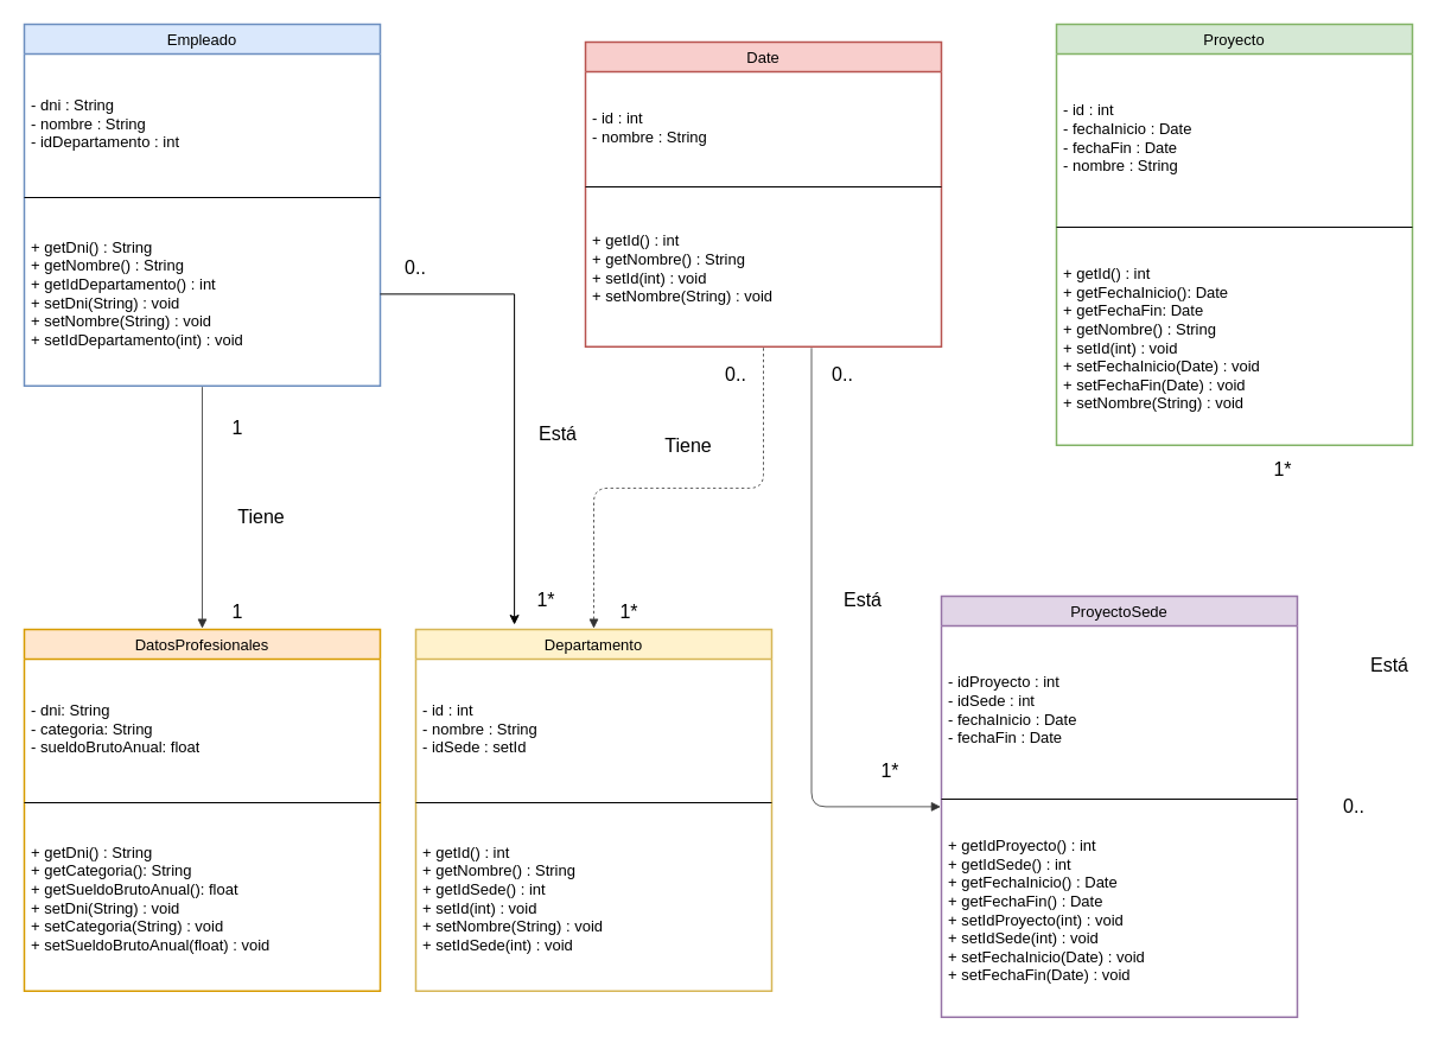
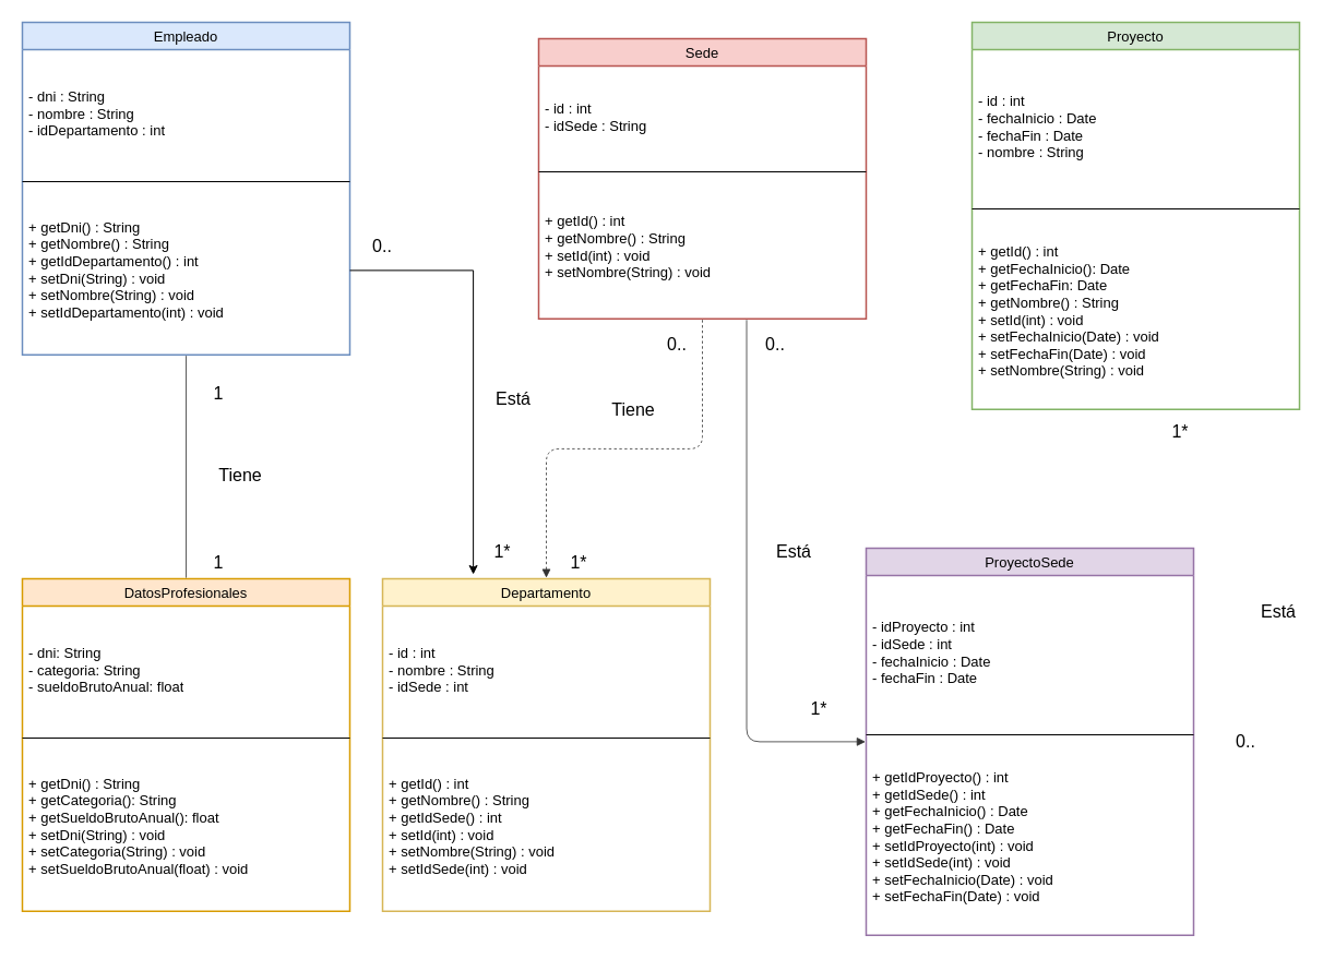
  <mxCell id="0" />
  <mxCell id="1" parent="0" />
  <mxCell id="2" value="DatosProfesionales" style="html=1;overflow=block;blockSpacing=1;swimlane;childLayout=stackLayout;horizontal=1;horizontalStack=0;resizeParent=1;resizeParentMax=0;resizeLast=0;collapsible=0;fontStyle=0;marginBottom=0;swimlaneFillColor=#ffffff;startSize=25;whiteSpace=wrap;fontSize=13;align=center;spacing=0;strokeColor=#d79b00;strokeOpacity=100;fillOpacity=100;fillColor=#ffe6cc;strokeWidth=1.5;" parent="1" vertex="1"><mxGeometry x="20" y="530" width="300" height="304.75" as="geometry" /></mxCell>
  <mxCell id="3" value="- dni: String&#10;- categoria: String&#10;- sueldoBrutoAnual: float" style="part=1;html=1;resizeHeight=0;strokeColor=none;fillColor=none;align=left;verticalAlign=middle;spacingLeft=4;spacingRight=4;overflow=hidden;rotatable=0;points=[[0,0.5],[1,0.5]];portConstraint=eastwest;swimlaneFillColor=#ffffff;strokeOpacity=100;fillOpacity=100;whiteSpace=wrap;fontSize=13;" parent="2" vertex="1"><mxGeometry y="25" width="300" height="117" as="geometry" /></mxCell>
  <mxCell id="4" value="" style="line;strokeWidth=1;fillColor=none;align=left;verticalAlign=middle;spacingTop=-1;spacingLeft=3;spacingRight=3;rotatable=0;labelPosition=right;points=[];portConstraint=eastwest;" parent="2" vertex="1"><mxGeometry y="142" width="300" height="8" as="geometry" /></mxCell>
  <mxCell id="5" value="+ getDni() : String&#10;+ getCategoria(): String&#10;+ getSueldoBrutoAnual(): float&#10;+ setDni(String) : void&#10;+ setCategoria(String) : void&#10;+ setSueldoBrutoAnual(float) : void" style="part=1;html=1;resizeHeight=0;strokeColor=none;fillColor=none;align=left;verticalAlign=middle;spacingLeft=4;spacingRight=4;overflow=hidden;rotatable=0;points=[[0,0.5],[1,0.5]];portConstraint=eastwest;swimlaneFillColor=#ffffff;strokeOpacity=100;fillOpacity=100;whiteSpace=wrap;fontSize=13;" parent="2" vertex="1"><mxGeometry y="150" width="300" height="154.75" as="geometry" /></mxCell>
  <mxCell id="6" value="Proyecto" style="html=1;overflow=block;blockSpacing=1;swimlane;childLayout=stackLayout;horizontal=1;horizontalStack=0;resizeParent=1;resizeParentMax=0;resizeLast=0;collapsible=0;fontStyle=0;marginBottom=0;swimlaneFillColor=#ffffff;startSize=25;whiteSpace=wrap;fontSize=13;align=center;spacing=0;strokeColor=#82b366;strokeOpacity=100;fillOpacity=100;fillColor=#d5e8d4;strokeWidth=1.5;" parent="1" vertex="1"><mxGeometry x="890" y="20" width="300" height="354.75" as="geometry" /></mxCell>
  <mxCell id="7" value="- id : int&#10;- fechaInicio : Date&#10;- fechaFin : Date&#10;- nombre : String" style="part=1;html=1;resizeHeight=0;strokeColor=none;fillColor=none;align=left;verticalAlign=middle;spacingLeft=4;spacingRight=4;overflow=hidden;rotatable=0;points=[[0,0.5],[1,0.5]];portConstraint=eastwest;swimlaneFillColor=#ffffff;strokeOpacity=100;fillOpacity=100;whiteSpace=wrap;fontSize=13;" parent="6" vertex="1"><mxGeometry y="25" width="300" height="142" as="geometry" /></mxCell>
  <mxCell id="8" value="" style="line;strokeWidth=1;fillColor=none;align=left;verticalAlign=middle;spacingTop=-1;spacingLeft=3;spacingRight=3;rotatable=0;labelPosition=right;points=[];portConstraint=eastwest;" parent="6" vertex="1"><mxGeometry y="167" width="300" height="8" as="geometry" /></mxCell>
  <mxCell id="9" value="+ getId() : int&#10;+ getFechaInicio(): Date&#10;+ getFechaFin: Date&#10;+ getNombre() : String&#10;+ setId(int) : void&#10;+ setFechaInicio(Date) : void&#10;+ setFechaFin(Date) : void&#10;+ setNombre(String) : void" style="part=1;html=1;resizeHeight=0;strokeColor=none;fillColor=none;align=left;verticalAlign=middle;spacingLeft=4;spacingRight=4;overflow=hidden;rotatable=0;points=[[0,0.5],[1,0.5]];portConstraint=eastwest;swimlaneFillColor=#ffffff;strokeOpacity=100;fillOpacity=100;whiteSpace=wrap;fontSize=13;" parent="6" vertex="1"><mxGeometry y="175" width="300" height="179.75" as="geometry" /></mxCell>
- <mxCell id="10" value="Date" style="html=1;overflow=block;blockSpacing=1;swimlane;childLayout=stackLayout;horizontal=1;horizontalStack=0;resizeParent=1;resizeParentMax=0;resizeLast=0;collapsible=0;fontStyle=0;marginBottom=0;swimlaneFillColor=#ffffff;startSize=25;whiteSpace=wrap;fontSize=13;align=center;spacing=0;strokeColor=#b85450;strokeOpacity=100;fillOpacity=100;fillColor=#f8cecc;strokeWidth=1.5;" parent="1" vertex="1"><mxGeometry x="493" y="35" width="300" height="256.75" as="geometry" /></mxCell>
- <mxCell id="11" value="- id : int&#10;- nombre : String" style="part=1;html=1;resizeHeight=0;strokeColor=none;fillColor=none;align=left;verticalAlign=middle;spacingLeft=4;spacingRight=4;overflow=hidden;rotatable=0;points=[[0,0.5],[1,0.5]];portConstraint=eastwest;swimlaneFillColor=#ffffff;strokeOpacity=100;fillOpacity=100;whiteSpace=wrap;fontSize=13;" parent="10" vertex="1"><mxGeometry y="25" width="300" height="93" as="geometry" /></mxCell>
+ <mxCell id="10" value="Sede" style="html=1;overflow=block;blockSpacing=1;swimlane;childLayout=stackLayout;horizontal=1;horizontalStack=0;resizeParent=1;resizeParentMax=0;resizeLast=0;collapsible=0;fontStyle=0;marginBottom=0;swimlaneFillColor=#ffffff;startSize=25;whiteSpace=wrap;fontSize=13;align=center;spacing=0;strokeColor=#b85450;strokeOpacity=100;fillOpacity=100;fillColor=#f8cecc;strokeWidth=1.5;" parent="1" vertex="1"><mxGeometry x="493" y="35" width="300" height="256.75" as="geometry" /></mxCell>
+ <mxCell id="11" value="- id : int&#10;- idSede : String" style="part=1;html=1;resizeHeight=0;strokeColor=none;fillColor=none;align=left;verticalAlign=middle;spacingLeft=4;spacingRight=4;overflow=hidden;rotatable=0;points=[[0,0.5],[1,0.5]];portConstraint=eastwest;swimlaneFillColor=#ffffff;strokeOpacity=100;fillOpacity=100;whiteSpace=wrap;fontSize=13;" parent="10" vertex="1"><mxGeometry y="25" width="300" height="93" as="geometry" /></mxCell>
  <mxCell id="12" value="" style="line;strokeWidth=1;fillColor=none;align=left;verticalAlign=middle;spacingTop=-1;spacingLeft=3;spacingRight=3;rotatable=0;labelPosition=right;points=[];portConstraint=eastwest;" parent="10" vertex="1"><mxGeometry y="118" width="300" height="8" as="geometry" /></mxCell>
  <mxCell id="13" value="+ getId() : int&#10;+ getNombre() : String&#10;+ setId(int) : void&#10;+ setNombre(String) : void" style="part=1;html=1;resizeHeight=0;strokeColor=none;fillColor=none;align=left;verticalAlign=middle;spacingLeft=4;spacingRight=4;overflow=hidden;rotatable=0;points=[[0,0.5],[1,0.5]];portConstraint=eastwest;swimlaneFillColor=#ffffff;strokeOpacity=100;fillOpacity=100;whiteSpace=wrap;fontSize=13;" parent="10" vertex="1"><mxGeometry y="126" width="300" height="130.75" as="geometry" /></mxCell>
  <mxCell id="14" value="Departamento" style="html=1;overflow=block;blockSpacing=1;swimlane;childLayout=stackLayout;horizontal=1;horizontalStack=0;resizeParent=1;resizeParentMax=0;resizeLast=0;collapsible=0;fontStyle=0;marginBottom=0;swimlaneFillColor=#ffffff;startSize=25;whiteSpace=wrap;fontSize=13;align=center;spacing=0;strokeColor=#d6b656;strokeOpacity=100;fillOpacity=100;fillColor=#fff2cc;strokeWidth=1.5;" parent="1" vertex="1"><mxGeometry x="350" y="530" width="300" height="304.75" as="geometry" /></mxCell>
- <mxCell id="15" value="- id : int&#10;- nombre : String&#10;- idSede : setId" style="part=1;html=1;resizeHeight=0;strokeColor=none;fillColor=none;align=left;verticalAlign=middle;spacingLeft=4;spacingRight=4;overflow=hidden;rotatable=0;points=[[0,0.5],[1,0.5]];portConstraint=eastwest;swimlaneFillColor=#ffffff;strokeOpacity=100;fillOpacity=100;whiteSpace=wrap;fontSize=13;" parent="14" vertex="1"><mxGeometry y="25" width="300" height="117" as="geometry" /></mxCell>
+ <mxCell id="15" value="- id : int&#10;- nombre : String&#10;- idSede : int" style="part=1;html=1;resizeHeight=0;strokeColor=none;fillColor=none;align=left;verticalAlign=middle;spacingLeft=4;spacingRight=4;overflow=hidden;rotatable=0;points=[[0,0.5],[1,0.5]];portConstraint=eastwest;swimlaneFillColor=#ffffff;strokeOpacity=100;fillOpacity=100;whiteSpace=wrap;fontSize=13;" parent="14" vertex="1"><mxGeometry y="25" width="300" height="117" as="geometry" /></mxCell>
  <mxCell id="16" value="" style="line;strokeWidth=1;fillColor=none;align=left;verticalAlign=middle;spacingTop=-1;spacingLeft=3;spacingRight=3;rotatable=0;labelPosition=right;points=[];portConstraint=eastwest;" parent="14" vertex="1"><mxGeometry y="142" width="300" height="8" as="geometry" /></mxCell>
  <mxCell id="17" value="+ getId() : int&#10;+ getNombre() : String&#10;+ getIdSede() : int&#10;+ setId(int) : void&#10;+ setNombre(String) : void&#10;+ setIdSede(int) : void" style="part=1;html=1;resizeHeight=0;strokeColor=none;fillColor=none;align=left;verticalAlign=middle;spacingLeft=4;spacingRight=4;overflow=hidden;rotatable=0;points=[[0,0.5],[1,0.5]];portConstraint=eastwest;swimlaneFillColor=#ffffff;strokeOpacity=100;fillOpacity=100;whiteSpace=wrap;fontSize=13;" parent="14" vertex="1"><mxGeometry y="150" width="300" height="154.75" as="geometry" /></mxCell>
  <mxCell id="18" value="Empleado" style="html=1;overflow=block;blockSpacing=1;swimlane;childLayout=stackLayout;horizontal=1;horizontalStack=0;resizeParent=1;resizeParentMax=0;resizeLast=0;collapsible=0;fontStyle=0;marginBottom=0;swimlaneFillColor=#ffffff;startSize=25;whiteSpace=wrap;fontSize=13;align=center;spacing=0;strokeColor=#6c8ebf;strokeOpacity=100;fillOpacity=100;fillColor=#dae8fc;strokeWidth=1.5;" parent="1" vertex="1"><mxGeometry x="20" y="20" width="300" height="304.75" as="geometry" /></mxCell>
  <mxCell id="19" value="- dni : String&#10;- nombre : String&#10;- idDepartamento : int" style="part=1;html=1;resizeHeight=0;strokeColor=none;fillColor=none;align=left;verticalAlign=middle;spacingLeft=4;spacingRight=4;overflow=hidden;rotatable=0;points=[[0,0.5],[1,0.5]];portConstraint=eastwest;swimlaneFillColor=#ffffff;strokeOpacity=100;fillOpacity=100;whiteSpace=wrap;fontSize=13;" parent="18" vertex="1"><mxGeometry y="25" width="300" height="117" as="geometry" /></mxCell>
  <mxCell id="20" value="" style="line;strokeWidth=1;fillColor=none;align=left;verticalAlign=middle;spacingTop=-1;spacingLeft=3;spacingRight=3;rotatable=0;labelPosition=right;points=[];portConstraint=eastwest;" parent="18" vertex="1"><mxGeometry y="142" width="300" height="8" as="geometry" /></mxCell>
  <mxCell id="21" value="+ getDni() : String&#10;+ getNombre() : String&#10;+ getIdDepartamento() : int&#10;+ setDni(String) : void&#10;+ setNombre(String) : void&#10;+ setIdDepartamento(int) : void" style="part=1;html=1;resizeHeight=0;strokeColor=none;fillColor=none;align=left;verticalAlign=middle;spacingLeft=4;spacingRight=4;overflow=hidden;rotatable=0;points=[[0,0.5],[1,0.5]];portConstraint=eastwest;swimlaneFillColor=#ffffff;strokeOpacity=100;fillOpacity=100;whiteSpace=wrap;fontSize=13;" parent="18" vertex="1"><mxGeometry y="150" width="300" height="154.75" as="geometry" /></mxCell>
  <mxCell id="22" value="ProyectoSede" style="html=1;overflow=block;blockSpacing=1;swimlane;childLayout=stackLayout;horizontal=1;horizontalStack=0;resizeParent=1;resizeParentMax=0;resizeLast=0;collapsible=0;fontStyle=0;marginBottom=0;swimlaneFillColor=#ffffff;startSize=25;whiteSpace=wrap;fontSize=13;align=center;spacing=0;strokeColor=#9673a6;strokeOpacity=100;fillOpacity=100;fillColor=#e1d5e7;strokeWidth=1.5;" parent="1" vertex="1"><mxGeometry x="793" y="502" width="300" height="354.75" as="geometry" /></mxCell>
  <mxCell id="23" value="- idProyecto : int&#10;- idSede : int&#10;- fechaInicio : Date&#10;- fechaFin : Date" style="part=1;html=1;resizeHeight=0;strokeColor=none;fillColor=none;align=left;verticalAlign=middle;spacingLeft=4;spacingRight=4;overflow=hidden;rotatable=0;points=[[0,0.5],[1,0.5]];portConstraint=eastwest;swimlaneFillColor=#ffffff;strokeOpacity=100;fillOpacity=100;whiteSpace=wrap;fontSize=13;" parent="22" vertex="1"><mxGeometry y="25" width="300" height="142" as="geometry" /></mxCell>
  <mxCell id="24" value="" style="line;strokeWidth=1;fillColor=none;align=left;verticalAlign=middle;spacingTop=-1;spacingLeft=3;spacingRight=3;rotatable=0;labelPosition=right;points=[];portConstraint=eastwest;" parent="22" vertex="1"><mxGeometry y="167" width="300" height="8" as="geometry" /></mxCell>
  <mxCell id="25" value="+ getIdProyecto() : int&#10;+ getIdSede() : int&#10;+ getFechaInicio() : Date&#10;+ getFechaFin() : Date&#10;+ setIdProyecto(int) : void&#10;+ setIdSede(int) : void&#10;+ setFechaInicio(Date) : void&#10;+ setFechaFin(Date)  : void" style="part=1;html=1;resizeHeight=0;strokeColor=none;fillColor=none;align=left;verticalAlign=middle;spacingLeft=4;spacingRight=4;overflow=hidden;rotatable=0;points=[[0,0.5],[1,0.5]];portConstraint=eastwest;swimlaneFillColor=#ffffff;strokeOpacity=100;fillOpacity=100;whiteSpace=wrap;fontSize=13;" parent="22" vertex="1"><mxGeometry y="175" width="300" height="179.75" as="geometry" /></mxCell>
  <mxCell id="26" value="" style="html=1;jettySize=18;whiteSpace=wrap;fontSize=13;strokeColor=#333333;strokeOpacity=100;strokeWidth=0.8;rounded=1;arcSize=24;edgeStyle=orthogonalEdgeStyle;startArrow=none;endArrow=block;endFill=1;exitX=0.5;exitY=1.004;exitPerimeter=0;entryX=0.5;entryY=-0.003;entryPerimeter=0;lucidId=q3.JrJU8sa.W;dashed=1;" parent="1" source="10" target="14" edge="1"><mxGeometry width="100" height="100" relative="1" as="geometry"><Array as="points" /></mxGeometry></mxCell>
  <mxCell id="27" value="" style="html=1;jettySize=18;whiteSpace=wrap;fontSize=13;strokeColor=#333333;strokeOpacity=100;strokeWidth=0.8;rounded=1;arcSize=24;edgeStyle=orthogonalEdgeStyle;startArrow=none;endArrow=block;endFill=1;exitX=0.635;exitY=1.004;exitPerimeter=0;entryX=-0.002;entryY=0.5;entryPerimeter=0;lucidId=D3.JcbuY1j_F;" parent="1" source="10" target="22" edge="1"><mxGeometry width="100" height="100" relative="1" as="geometry"><Array as="points" /></mxGeometry></mxCell>
- <mxCell id="28" value="" style="html=1;jettySize=18;whiteSpace=wrap;fontSize=13;strokeColor=#333333;strokeOpacity=100;strokeWidth=0.8;rounded=1;arcSize=24;edgeStyle=orthogonalEdgeStyle;startArrow=none;endArrow=block;endFill=1;exitX=0.5;exitY=1.003;exitPerimeter=0;entryX=0.5;entryY=-0.003;entryPerimeter=0;lucidId=33.JXcC.a~SP;" parent="1" source="18" target="2" edge="1"><mxGeometry width="100" height="100" relative="1" as="geometry"><Array as="points" /></mxGeometry></mxCell>
+ <mxCell id="28" value="" style="html=1;jettySize=18;whiteSpace=wrap;fontSize=13;strokeColor=#333333;strokeOpacity=100;strokeWidth=0.8;rounded=1;arcSize=24;edgeStyle=orthogonalEdgeStyle;startArrow=none;endArrow=none;endFill=1;exitX=0.5;exitY=1.003;exitPerimeter=0;entryX=0.5;entryY=-0.003;entryPerimeter=0;lucidId=33.JXcC.a~SP;" parent="1" source="18" target="2" edge="1"><mxGeometry width="100" height="100" relative="1" as="geometry"><Array as="points" /></mxGeometry></mxCell>
  <mxCell id="29" value="&lt;span style=&quot;font-size: 16px;&quot;&gt;Tiene&lt;/span&gt;" style="text;html=1;align=center;verticalAlign=middle;whiteSpace=wrap;rounded=0;" parent="1" vertex="1"><mxGeometry x="550" y="360" width="60" height="30" as="geometry" /></mxCell>
  <mxCell id="30" value="&lt;span style=&quot;font-size: 16px;&quot;&gt;1*&lt;/span&gt;" style="text;html=1;align=center;verticalAlign=middle;whiteSpace=wrap;rounded=0;" parent="1" vertex="1"><mxGeometry x="500" y="500" width="60" height="30" as="geometry" /></mxCell>
  <mxCell id="31" value="&lt;span style=&quot;font-size: 16px;&quot;&gt;0..&lt;/span&gt;" style="text;html=1;align=center;verticalAlign=middle;whiteSpace=wrap;rounded=0;" parent="1" vertex="1"><mxGeometry x="590" y="300" width="60" height="30" as="geometry" /></mxCell>
  <mxCell id="32" value="&lt;span style=&quot;font-size: 16px;&quot;&gt;Tiene&lt;/span&gt;" style="text;html=1;align=center;verticalAlign=middle;whiteSpace=wrap;rounded=0;" parent="1" vertex="1"><mxGeometry x="190" y="420" width="60" height="30" as="geometry" /></mxCell>
  <mxCell id="33" value="&lt;span style=&quot;font-size: 16px;&quot;&gt;1&lt;/span&gt;" style="text;html=1;align=center;verticalAlign=middle;whiteSpace=wrap;rounded=0;" parent="1" vertex="1"><mxGeometry x="170" y="344.75" width="60" height="30" as="geometry" /></mxCell>
  <mxCell id="34" value="&lt;span style=&quot;font-size: 16px;&quot;&gt;1&lt;/span&gt;" style="text;html=1;align=center;verticalAlign=middle;whiteSpace=wrap;rounded=0;" parent="1" vertex="1"><mxGeometry x="170" y="500" width="60" height="30" as="geometry" /></mxCell>
  <mxCell id="35" value="&lt;span style=&quot;font-size: 16px;&quot;&gt;0..&lt;/span&gt;" style="text;html=1;align=center;verticalAlign=middle;whiteSpace=wrap;rounded=0;" parent="1" vertex="1"><mxGeometry x="1111" y="664.38" width="60" height="30" as="geometry" /></mxCell>
  <mxCell id="36" value="&lt;span style=&quot;font-size: 16px;&quot;&gt;1*&lt;/span&gt;" style="text;html=1;align=center;verticalAlign=middle;whiteSpace=wrap;rounded=0;" parent="1" vertex="1"><mxGeometry x="1051" y="380" width="60" height="30" as="geometry" /></mxCell>
  <mxCell id="37" value="&lt;span style=&quot;font-size: 16px;&quot;&gt;Está&lt;/span&gt;" style="text;html=1;align=center;verticalAlign=middle;whiteSpace=wrap;rounded=0;" parent="1" vertex="1"><mxGeometry x="1141" y="545" width="60" height="30" as="geometry" /></mxCell>
  <mxCell id="38" value="&lt;span style=&quot;font-size: 16px;&quot;&gt;Está&lt;/span&gt;" style="text;html=1;align=center;verticalAlign=middle;whiteSpace=wrap;rounded=0;" parent="1" vertex="1"><mxGeometry x="697" y="490" width="60" height="30" as="geometry" /></mxCell>
  <mxCell id="39" value="&lt;span style=&quot;font-size: 16px;&quot;&gt;1*&lt;/span&gt;" style="text;html=1;align=center;verticalAlign=middle;whiteSpace=wrap;rounded=0;" parent="1" vertex="1"><mxGeometry x="720" y="634.38" width="60" height="30" as="geometry" /></mxCell>
  <mxCell id="40" value="&lt;span style=&quot;font-size: 16px;&quot;&gt;0..&lt;/span&gt;" style="text;html=1;align=center;verticalAlign=middle;whiteSpace=wrap;rounded=0;" parent="1" vertex="1"><mxGeometry x="680" y="300" width="60" height="30" as="geometry" /></mxCell>
  <mxCell id="41" style="edgeStyle=orthogonalEdgeStyle;rounded=0;orthogonalLoop=1;jettySize=auto;html=1;exitX=1;exitY=0.5;exitDx=0;exitDy=0;entryX=0.277;entryY=-0.013;entryDx=0;entryDy=0;entryPerimeter=0;" edge="1" parent="1" source="21" target="14"><mxGeometry relative="1" as="geometry" /></mxCell>
  <mxCell id="42" value="&lt;span style=&quot;font-size: 16px;&quot;&gt;0..&lt;/span&gt;" style="text;html=1;align=center;verticalAlign=middle;whiteSpace=wrap;rounded=0;" vertex="1" parent="1"><mxGeometry x="320" y="210" width="60" height="30" as="geometry" /></mxCell>
  <mxCell id="43" value="&lt;span style=&quot;font-size: 16px;&quot;&gt;1*&lt;/span&gt;" style="text;html=1;align=center;verticalAlign=middle;whiteSpace=wrap;rounded=0;" vertex="1" parent="1"><mxGeometry x="430" y="490" width="60" height="30" as="geometry" /></mxCell>
  <mxCell id="44" value="&lt;span style=&quot;font-size: 16px;&quot;&gt;Está&lt;/span&gt;" style="text;html=1;align=center;verticalAlign=middle;whiteSpace=wrap;rounded=0;" vertex="1" parent="1"><mxGeometry x="440" y="350" width="60" height="30" as="geometry" /></mxCell>
